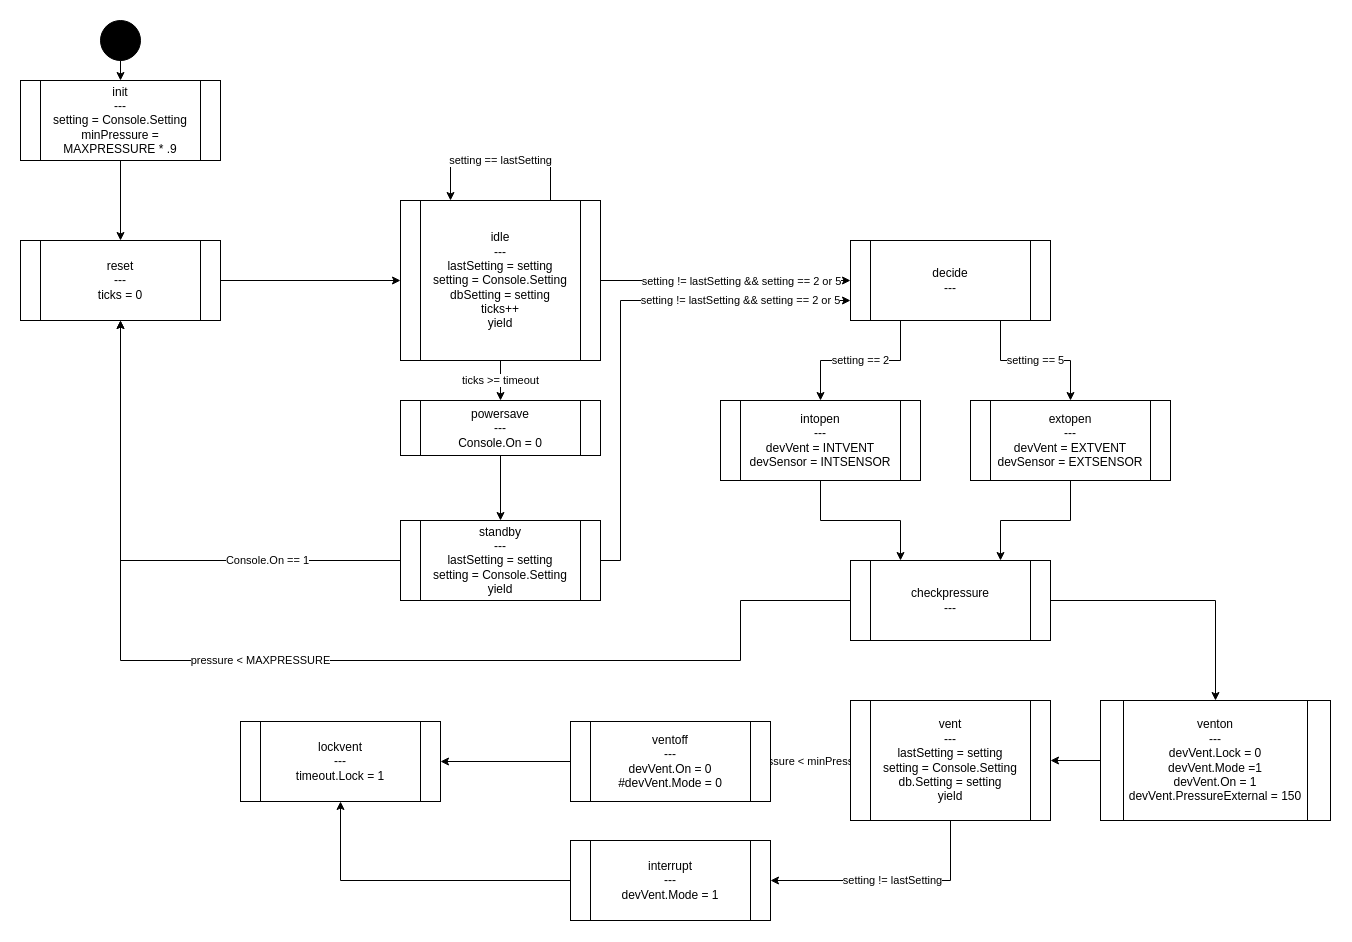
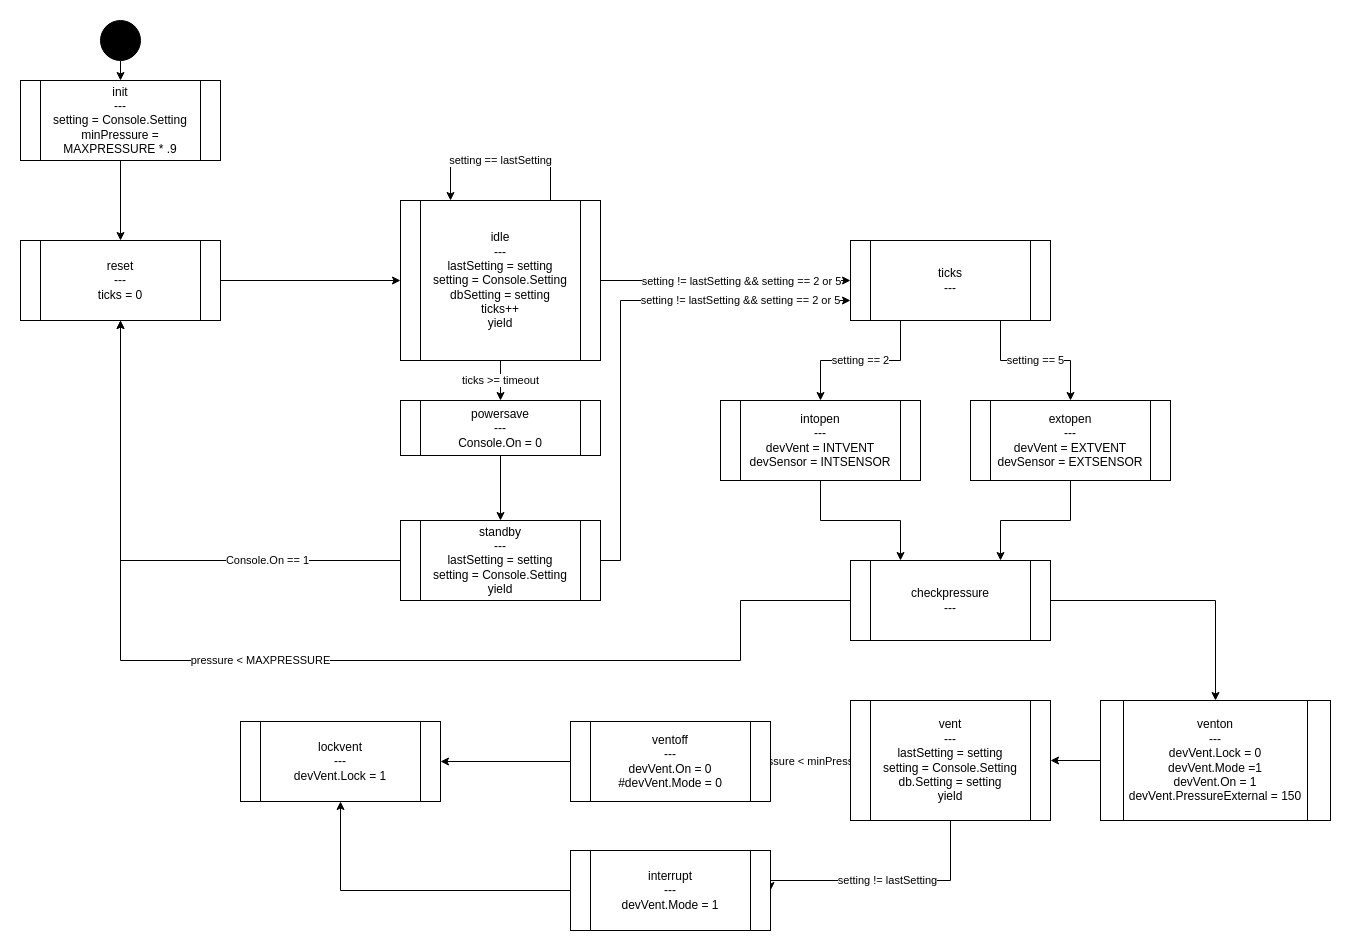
  <mxCell id="0" />
  <mxCell id="1" parent="0" />
  <mxCell id="2" value="ticks &amp;gt;= timeout" style="edgeStyle=orthogonalEdgeStyle;rounded=0;orthogonalLoop=1;jettySize=auto;html=1;entryX=0.5;entryY=0;entryDx=0;entryDy=0;horizontal=1;exitX=0.5;exitY=1;exitDx=0;exitDy=0;" parent="1" source="5" target="10" edge="1"><mxGeometry relative="1" as="geometry"><mxPoint x="540" y="400" as="sourcePoint" /></mxGeometry></mxCell>
  <mxCell id="3" style="edgeStyle=orthogonalEdgeStyle;rounded=0;orthogonalLoop=1;jettySize=auto;html=1;entryX=0;entryY=0.5;entryDx=0;entryDy=0;" edge="1" parent="1" source="5" target="29"><mxGeometry relative="1" as="geometry" /></mxCell>
  <mxCell id="4" value="setting != lastSetting &amp;amp;&amp;amp; setting == 2 or 5" style="edgeLabel;html=1;align=center;verticalAlign=middle;resizable=0;points=[];" vertex="1" connectable="0" parent="3"><mxGeometry x="-0.317" y="-1" relative="1" as="geometry"><mxPoint x="55" y="-1" as="offset" /></mxGeometry></mxCell>
  <mxCell id="5" value="idle&lt;br&gt;---&lt;br&gt;lastSetting = setting&lt;br&gt;setting = Console.Setting&lt;br&gt;dbSetting = setting&lt;br&gt;ticks++&lt;br&gt;yield" style="shape=process;whiteSpace=wrap;html=1;backgroundOutline=1;" parent="1" vertex="1"><mxGeometry x="400" y="200" width="200" height="160" as="geometry" /></mxCell>
  <mxCell id="6" style="edgeStyle=orthogonalEdgeStyle;rounded=0;orthogonalLoop=1;jettySize=auto;html=1;entryX=0.25;entryY=0;entryDx=0;entryDy=0;" edge="1" parent="1" source="7" target="32"><mxGeometry relative="1" as="geometry" /></mxCell>
  <mxCell id="7" value="intopen&lt;br&gt;---&lt;br&gt;devVent = INTVENT&lt;br&gt;devSensor = INTSENSOR" style="shape=process;whiteSpace=wrap;html=1;backgroundOutline=1;" parent="1" vertex="1"><mxGeometry x="720" y="400" width="200" height="80" as="geometry" /></mxCell>
  <mxCell id="8" value="Console.On == 1" style="edgeStyle=orthogonalEdgeStyle;rounded=0;orthogonalLoop=1;jettySize=auto;html=1;exitX=0;exitY=0.5;exitDx=0;exitDy=0;horizontal=1;entryX=0.5;entryY=1;entryDx=0;entryDy=0;" parent="1" source="22" target="25" edge="1"><mxGeometry x="-0.489" relative="1" as="geometry"><mxPoint x="200" y="400" as="targetPoint" /><mxPoint as="offset" /></mxGeometry></mxCell>
  <mxCell id="9" style="edgeStyle=orthogonalEdgeStyle;rounded=0;orthogonalLoop=1;jettySize=auto;html=1;exitX=0.5;exitY=1;exitDx=0;exitDy=0;entryX=0.5;entryY=0;entryDx=0;entryDy=0;" parent="1" source="10" target="22" edge="1"><mxGeometry relative="1" as="geometry" /></mxCell>
  <mxCell id="10" value="powersave&lt;br&gt;---&lt;br&gt;Console.On = 0" style="shape=process;whiteSpace=wrap;html=1;backgroundOutline=1;" parent="1" vertex="1"><mxGeometry x="400" y="400" width="200" height="55" as="geometry" /></mxCell>
  <mxCell id="11" style="edgeStyle=orthogonalEdgeStyle;rounded=0;orthogonalLoop=1;jettySize=auto;html=1;entryX=0.75;entryY=0;entryDx=0;entryDy=0;" edge="1" parent="1" source="12" target="32"><mxGeometry relative="1" as="geometry" /></mxCell>
  <mxCell id="12" value="extopen&lt;br&gt;---&lt;br&gt;devVent = EXTVENT&lt;br&gt;devSensor = EXTSENSOR" style="shape=process;whiteSpace=wrap;html=1;backgroundOutline=1;" parent="1" vertex="1"><mxGeometry x="970" y="400" width="200" height="80" as="geometry" /></mxCell>
  <mxCell id="13" value="pressure &amp;lt; minPressure" style="edgeStyle=orthogonalEdgeStyle;rounded=0;orthogonalLoop=1;jettySize=auto;html=1;exitX=0;exitY=0.5;exitDx=0;exitDy=0;entryX=1;entryY=0.5;entryDx=0;entryDy=0;" parent="1" source="15" target="20" edge="1"><mxGeometry relative="1" as="geometry"><mxPoint x="715" y="910" as="targetPoint" /></mxGeometry></mxCell>
  <mxCell id="14" value="setting != lastSetting" style="edgeStyle=orthogonalEdgeStyle;rounded=0;orthogonalLoop=1;jettySize=auto;html=1;entryX=1;entryY=0.5;entryDx=0;entryDy=0;exitX=0.5;exitY=1;exitDx=0;exitDy=0;" edge="1" parent="1" source="15" target="37"><mxGeometry x="-0.013" relative="1" as="geometry"><Array as="points"><mxPoint x="950" y="880" /></Array><mxPoint as="offset" /></mxGeometry></mxCell>
  <mxCell id="15" value="vent&lt;br&gt;---&lt;br&gt;lastSetting = setting&lt;br&gt;setting = Console.Setting&lt;br&gt;db.Setting = setting&lt;br&gt;yield" style="shape=process;whiteSpace=wrap;html=1;backgroundOutline=1;" parent="1" vertex="1"><mxGeometry x="850" y="700" width="200" height="120" as="geometry" /></mxCell>
  <mxCell id="16" style="edgeStyle=orthogonalEdgeStyle;rounded=0;orthogonalLoop=1;jettySize=auto;html=1;entryX=0;entryY=0.5;entryDx=0;entryDy=0;sketch=0;exitX=1;exitY=0.5;exitDx=0;exitDy=0;" parent="1" source="25" target="5" edge="1"><mxGeometry relative="1" as="geometry"><mxPoint x="260" y="300" as="sourcePoint" /></mxGeometry></mxCell>
  <mxCell id="17" style="edgeStyle=orthogonalEdgeStyle;rounded=0;orthogonalLoop=1;jettySize=auto;html=1;exitX=0.5;exitY=1;exitDx=0;exitDy=0;entryX=0.5;entryY=0;entryDx=0;entryDy=0;" edge="1" parent="1" source="18" target="24"><mxGeometry relative="1" as="geometry" /></mxCell>
  <mxCell id="18" value="" style="ellipse;whiteSpace=wrap;html=1;aspect=fixed;fillColor=#000000;" parent="1" vertex="1"><mxGeometry x="100" y="20" width="40" height="40" as="geometry" /></mxCell>
  <mxCell id="19" style="edgeStyle=orthogonalEdgeStyle;rounded=0;orthogonalLoop=1;jettySize=auto;html=1;exitX=0;exitY=0.5;exitDx=0;exitDy=0;" parent="1" source="20" target="35" edge="1"><mxGeometry relative="1" as="geometry"><mxPoint x="140" y="400" as="targetPoint" /></mxGeometry></mxCell>
  <mxCell id="20" value="ventoff&lt;br&gt;---&lt;br&gt;devVent.On = 0&lt;br&gt;#devVent.Mode = 0" style="shape=process;whiteSpace=wrap;html=1;backgroundOutline=1;" parent="1" vertex="1"><mxGeometry x="570" y="721" width="200" height="80" as="geometry" /></mxCell>
  <mxCell id="21" value="setting != lastSetting &amp;amp;&amp;amp; setting == 2 or 5" style="edgeStyle=orthogonalEdgeStyle;rounded=0;orthogonalLoop=1;jettySize=auto;html=1;entryX=0;entryY=0.75;entryDx=0;entryDy=0;" edge="1" parent="1" source="22" target="29"><mxGeometry x="0.569" relative="1" as="geometry"><Array as="points"><mxPoint x="620" y="560" /><mxPoint x="620" y="300" /></Array><mxPoint as="offset" /></mxGeometry></mxCell>
  <mxCell id="22" value="standby&lt;br&gt;---&lt;br&gt;lastSetting = setting&lt;br&gt;setting = Console.Setting&lt;br&gt;yield" style="shape=process;whiteSpace=wrap;html=1;backgroundOutline=1;" parent="1" vertex="1"><mxGeometry x="400" y="520" width="200" height="80" as="geometry" /></mxCell>
  <mxCell id="23" style="edgeStyle=orthogonalEdgeStyle;rounded=0;orthogonalLoop=1;jettySize=auto;html=1;exitX=0.5;exitY=1;exitDx=0;exitDy=0;entryX=0.5;entryY=0;entryDx=0;entryDy=0;" edge="1" parent="1" source="24" target="25"><mxGeometry relative="1" as="geometry"><mxPoint x="140" y="240" as="targetPoint" /></mxGeometry></mxCell>
  <mxCell id="24" value="init&lt;br&gt;---&lt;br&gt;setting = Console.Setting&lt;br&gt;minPressure = MAXPRESSURE * .9" style="shape=process;whiteSpace=wrap;html=1;backgroundOutline=1;" vertex="1" parent="1"><mxGeometry x="20" y="80" width="200" height="80" as="geometry" /></mxCell>
  <mxCell id="25" value="reset&lt;br&gt;---&lt;br&gt;ticks = 0" style="shape=process;whiteSpace=wrap;html=1;backgroundOutline=1;" vertex="1" parent="1"><mxGeometry x="20" y="240" width="200" height="80" as="geometry" /></mxCell>
  <mxCell id="26" value="setting == lastSetting" style="edgeStyle=orthogonalEdgeStyle;rounded=0;orthogonalLoop=1;jettySize=auto;html=1;exitX=0.75;exitY=0;exitDx=0;exitDy=0;entryX=0.25;entryY=0;entryDx=0;entryDy=0;" edge="1" parent="1" source="5" target="5"><mxGeometry relative="1" as="geometry"><Array as="points"><mxPoint x="550" y="160" /><mxPoint x="450" y="160" /></Array><mxPoint as="offset" /></mxGeometry></mxCell>
  <mxCell id="27" value="setting == 2" style="edgeStyle=orthogonalEdgeStyle;rounded=0;orthogonalLoop=1;jettySize=auto;html=1;exitX=0.25;exitY=1;exitDx=0;exitDy=0;entryX=0.5;entryY=0;entryDx=0;entryDy=0;" edge="1" parent="1" source="29" target="7"><mxGeometry relative="1" as="geometry" /></mxCell>
  <mxCell id="28" value="setting == 5" style="edgeStyle=orthogonalEdgeStyle;rounded=0;orthogonalLoop=1;jettySize=auto;html=1;exitX=0.75;exitY=1;exitDx=0;exitDy=0;entryX=0.5;entryY=0;entryDx=0;entryDy=0;" edge="1" parent="1" source="29" target="12"><mxGeometry relative="1" as="geometry" /></mxCell>
- <mxCell id="29" value="decide&lt;br&gt;---" style="shape=process;whiteSpace=wrap;html=1;backgroundOutline=1;" vertex="1" parent="1"><mxGeometry x="850" y="240" width="200" height="80" as="geometry" /></mxCell>
+ <mxCell id="29" value="ticks&lt;br&gt;---" style="shape=process;whiteSpace=wrap;html=1;backgroundOutline=1;" vertex="1" parent="1"><mxGeometry x="850" y="240" width="200" height="80" as="geometry" /></mxCell>
  <mxCell id="30" value="pressure &amp;lt; MAXPRESSURE" style="edgeStyle=orthogonalEdgeStyle;rounded=0;orthogonalLoop=1;jettySize=auto;html=1;exitX=0;exitY=0.5;exitDx=0;exitDy=0;" edge="1" parent="1" source="32"><mxGeometry x="0.15" relative="1" as="geometry"><mxPoint x="120" y="320" as="targetPoint" /><Array as="points"><mxPoint x="740" y="600" /><mxPoint x="740" y="660" /><mxPoint x="120" y="660" /></Array><mxPoint as="offset" /></mxGeometry></mxCell>
  <mxCell id="31" style="edgeStyle=orthogonalEdgeStyle;rounded=0;orthogonalLoop=1;jettySize=auto;html=1;entryX=0.5;entryY=0;entryDx=0;entryDy=0;" edge="1" parent="1" source="32" target="34"><mxGeometry relative="1" as="geometry" /></mxCell>
  <mxCell id="32" value="checkpressure&lt;br&gt;---" style="shape=process;whiteSpace=wrap;html=1;backgroundOutline=1;" vertex="1" parent="1"><mxGeometry x="850" y="560" width="200" height="80" as="geometry" /></mxCell>
  <mxCell id="33" style="edgeStyle=orthogonalEdgeStyle;rounded=0;orthogonalLoop=1;jettySize=auto;html=1;entryX=1;entryY=0.5;entryDx=0;entryDy=0;" edge="1" parent="1" source="34" target="15"><mxGeometry relative="1" as="geometry" /></mxCell>
  <mxCell id="34" value="venton&lt;br&gt;---&lt;br&gt;devVent.Lock = 0&lt;br&gt;devVent.Mode =1&lt;br&gt;devVent.On = 1&lt;br&gt;devVent.PressureExternal = 150" style="shape=process;whiteSpace=wrap;html=1;backgroundOutline=1;" vertex="1" parent="1"><mxGeometry x="1100" y="700" width="230" height="120" as="geometry" /></mxCell>
- <mxCell id="35" value="lockvent&lt;br&gt;---&lt;br&gt;timeout.Lock = 1" style="shape=process;whiteSpace=wrap;html=1;backgroundOutline=1;" vertex="1" parent="1"><mxGeometry x="240" y="721" width="200" height="80" as="geometry" /></mxCell>
+ <mxCell id="35" value="lockvent&lt;br&gt;---&lt;br&gt;devVent.Lock = 1" style="shape=process;whiteSpace=wrap;html=1;backgroundOutline=1;" vertex="1" parent="1"><mxGeometry x="240" y="721" width="200" height="80" as="geometry" /></mxCell>
  <mxCell id="36" style="edgeStyle=orthogonalEdgeStyle;rounded=0;orthogonalLoop=1;jettySize=auto;html=1;entryX=0.5;entryY=1;entryDx=0;entryDy=0;" edge="1" parent="1" source="37" target="35"><mxGeometry relative="1" as="geometry" /></mxCell>
- <mxCell id="37" value="interrupt&lt;br&gt;---&lt;br&gt;devVent.Mode = 1" style="shape=process;whiteSpace=wrap;html=1;backgroundOutline=1;" vertex="1" parent="1"><mxGeometry x="570" y="840" width="200" height="80" as="geometry" /></mxCell>
+ <mxCell id="37" value="interrupt&lt;br&gt;---&lt;br&gt;devVent.Mode = 1" style="shape=process;whiteSpace=wrap;html=1;backgroundOutline=1;" vertex="1" parent="1"><mxGeometry x="570" y="850" width="200" height="80" as="geometry" /></mxCell>
